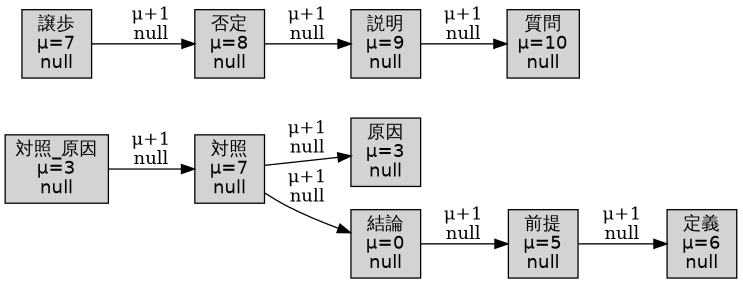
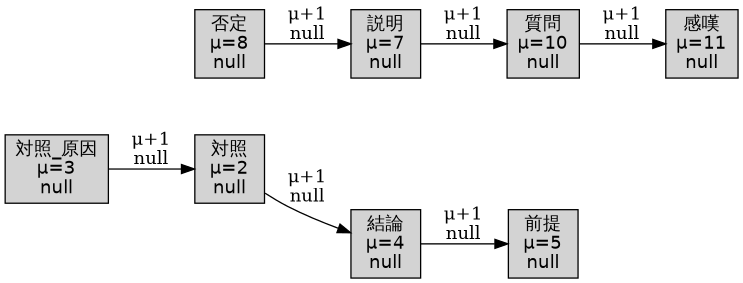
  digraph {
    rankdir=LR
    node [fontname=Helvetica shape=box style=filled]
    n1 [label="対照_原因\nμ=3\nnull"]
-   n2 [label="対照\nμ=7\nnull"]
-   n3 [label="原因\nμ=3\nnull"]
-   n4 [label="結論\nμ=0\nnull"]
+   n2 [label="対照\nμ=2\nnull"]
+   n4 [label="結論\nμ=4\nnull"]
    n5 [label="前提\nμ=5\nnull"]
-   n6 [label="定義\nμ=6\nnull"]
-   n7 [label="譲歩\nμ=7\nnull"]
    n8 [label="否定\nμ=8\nnull"]
-   n9 [label="説明\nμ=9\nnull"]
+   n9 [label="説明\nμ=7\nnull"]
    n10 [label="質問\nμ=10\nnull"]
+   n11 [label="感嘆\nμ=11\nnull"]
    n1 -> n2 [label="μ+1\nnull"]
-   n2 -> n3 [label="μ+1\nnull"]
    n2 -> n4 [label="μ+1\nnull"]
    n4 -> n5 [label="μ+1\nnull"]
-   n5 -> n6 [label="μ+1\nnull"]
-   n7 -> n8 [label="μ+1\nnull"]
    n8 -> n9 [label="μ+1\nnull"]
    n9 -> n10 [label="μ+1\nnull"]
+   n10 -> n11 [label="μ+1\nnull"]
  }
